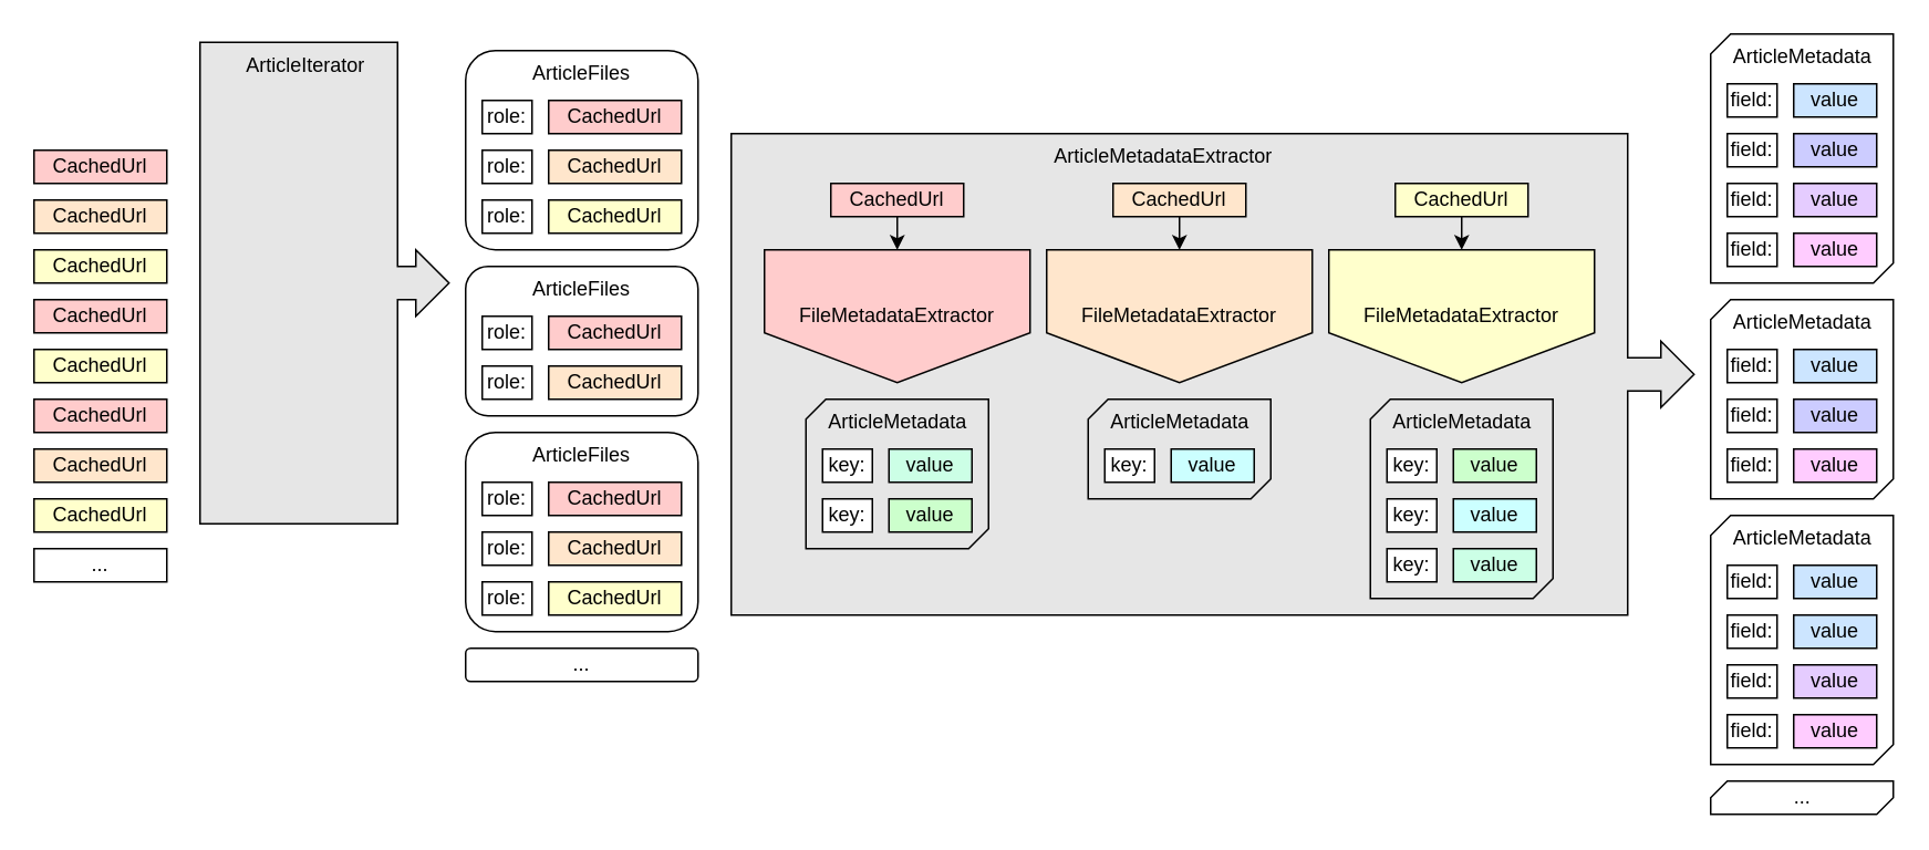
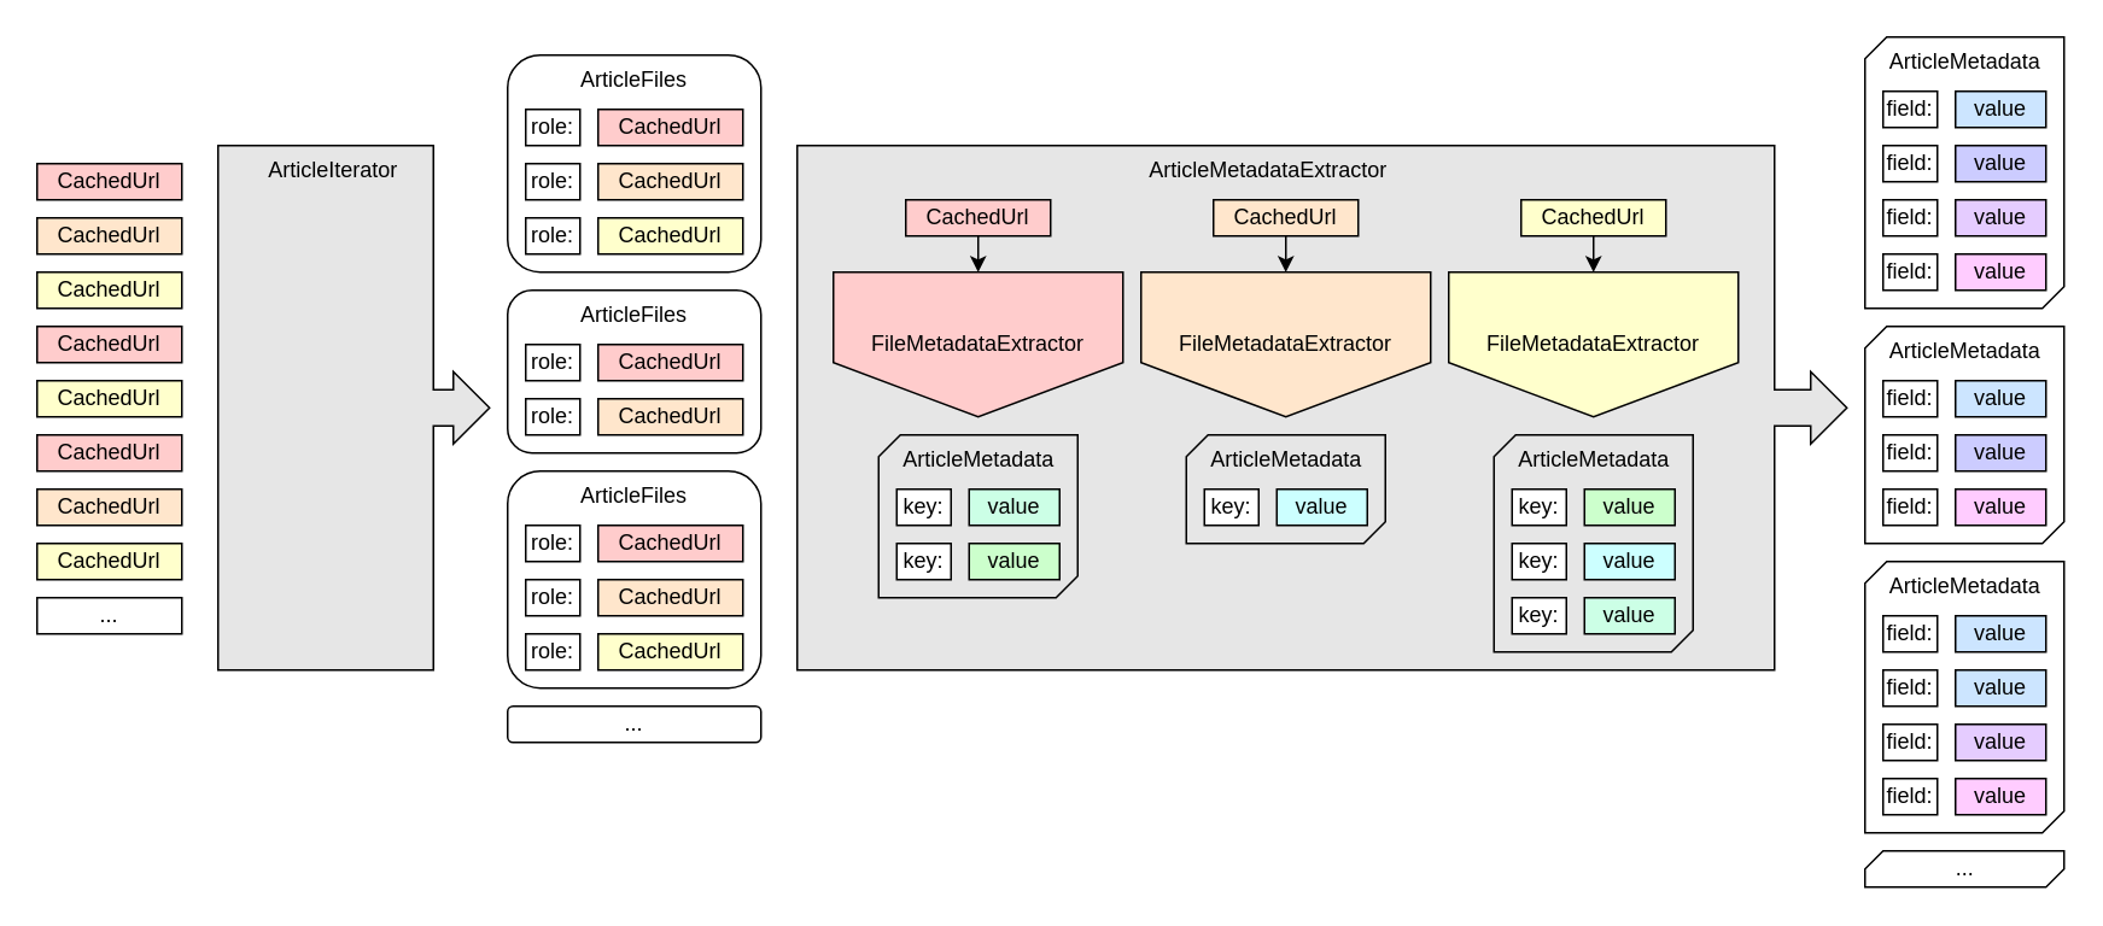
  <mxCell id="0" />
  <mxCell id="1" parent="0" />
  <mxCell id="2" value="" style="group" vertex="1" connectable="0" parent="1"><mxGeometry x="20" y="90" width="80" height="260" as="geometry" /></mxCell>
  <mxCell id="3" value="CachedUrl" style="rounded=0;whiteSpace=wrap;html=1;fillColor=#FFCCCC;" vertex="1" parent="2"><mxGeometry width="80" height="20" as="geometry" /></mxCell>
  <mxCell id="4" value="CachedUrl" style="rounded=0;whiteSpace=wrap;html=1;fillColor=#FFE6CC;" vertex="1" parent="2"><mxGeometry y="30" width="80" height="20" as="geometry" /></mxCell>
  <mxCell id="5" value="CachedUrl" style="rounded=0;whiteSpace=wrap;html=1;fillColor=#FFFFCC;" vertex="1" parent="2"><mxGeometry y="60" width="80" height="20" as="geometry" /></mxCell>
  <mxCell id="6" value="CachedUrl" style="rounded=0;whiteSpace=wrap;html=1;fillColor=#FFCCCC;" vertex="1" parent="2"><mxGeometry y="90" width="80" height="20" as="geometry" /></mxCell>
  <mxCell id="7" value="CachedUrl" style="rounded=0;whiteSpace=wrap;html=1;fillColor=#FFFFCC;" vertex="1" parent="2"><mxGeometry y="120" width="80" height="20" as="geometry" /></mxCell>
  <mxCell id="8" value="CachedUrl" style="rounded=0;whiteSpace=wrap;html=1;fillColor=#FFCCCC;" vertex="1" parent="2"><mxGeometry y="150" width="80" height="20" as="geometry" /></mxCell>
  <mxCell id="9" value="CachedUrl" style="rounded=0;whiteSpace=wrap;html=1;fillColor=#FFE6CC;" vertex="1" parent="2"><mxGeometry y="180" width="80" height="20" as="geometry" /></mxCell>
  <mxCell id="10" value="CachedUrl" style="rounded=0;whiteSpace=wrap;html=1;fillColor=#FFFFCC;" vertex="1" parent="2"><mxGeometry y="210" width="80" height="20" as="geometry" /></mxCell>
  <mxCell id="11" value="..." style="rounded=0;whiteSpace=wrap;html=1;fillColor=none;" vertex="1" parent="2"><mxGeometry y="240" width="80" height="20" as="geometry" /></mxCell>
  <mxCell id="12" value="" style="group" vertex="1" connectable="0" parent="1"><mxGeometry x="280" y="30" width="140" height="380" as="geometry" /></mxCell>
  <mxCell id="13" value="ArticleFiles" style="rounded=1;whiteSpace=wrap;html=1;fillColor=none;verticalAlign=top;" vertex="1" parent="12"><mxGeometry width="140" height="120" as="geometry" /></mxCell>
  <mxCell id="14" value="role:" style="rounded=0;whiteSpace=wrap;html=1;fillColor=none;" vertex="1" parent="12"><mxGeometry x="10" y="30" width="30" height="20" as="geometry" /></mxCell>
  <mxCell id="15" value="CachedUrl" style="rounded=0;whiteSpace=wrap;html=1;fillColor=#FFCCCC;" vertex="1" parent="12"><mxGeometry x="50" y="30" width="80" height="20" as="geometry" /></mxCell>
  <mxCell id="16" value="CachedUrl" style="rounded=0;whiteSpace=wrap;html=1;fillColor=#FFE6CC;" vertex="1" parent="12"><mxGeometry x="50" y="60" width="80" height="20" as="geometry" /></mxCell>
  <mxCell id="17" value="CachedUrl" style="rounded=0;whiteSpace=wrap;html=1;fillColor=#FFFFCC;" vertex="1" parent="12"><mxGeometry x="50" y="90" width="80" height="20" as="geometry" /></mxCell>
  <mxCell id="18" value="role:" style="rounded=0;whiteSpace=wrap;html=1;fillColor=none;" vertex="1" parent="12"><mxGeometry x="10" y="60" width="30" height="20" as="geometry" /></mxCell>
  <mxCell id="19" value="role:" style="rounded=0;whiteSpace=wrap;html=1;fillColor=none;" vertex="1" parent="12"><mxGeometry x="10" y="90" width="30" height="20" as="geometry" /></mxCell>
  <mxCell id="20" value="ArticleFiles" style="rounded=1;whiteSpace=wrap;html=1;fillColor=none;verticalAlign=top;" vertex="1" parent="12"><mxGeometry y="130" width="140" height="90" as="geometry" /></mxCell>
  <mxCell id="21" value="role:" style="rounded=0;whiteSpace=wrap;html=1;fillColor=none;" vertex="1" parent="12"><mxGeometry x="10" y="160" width="30" height="20" as="geometry" /></mxCell>
  <mxCell id="22" value="CachedUrl" style="rounded=0;whiteSpace=wrap;html=1;fillColor=#FFCCCC;" vertex="1" parent="12"><mxGeometry x="50" y="160" width="80" height="20" as="geometry" /></mxCell>
  <mxCell id="23" value="CachedUrl" style="rounded=0;whiteSpace=wrap;html=1;fillColor=#FFE6CC;" vertex="1" parent="12"><mxGeometry x="50" y="190" width="80" height="20" as="geometry" /></mxCell>
  <mxCell id="24" value="role:" style="rounded=0;whiteSpace=wrap;html=1;fillColor=none;" vertex="1" parent="12"><mxGeometry x="10" y="190" width="30" height="20" as="geometry" /></mxCell>
  <mxCell id="25" value="ArticleFiles" style="rounded=1;whiteSpace=wrap;html=1;fillColor=none;verticalAlign=top;" vertex="1" parent="12"><mxGeometry y="230" width="140" height="120" as="geometry" /></mxCell>
  <mxCell id="26" value="role:" style="rounded=0;whiteSpace=wrap;html=1;fillColor=none;" vertex="1" parent="12"><mxGeometry x="10" y="260" width="30" height="20" as="geometry" /></mxCell>
  <mxCell id="27" value="CachedUrl" style="rounded=0;whiteSpace=wrap;html=1;fillColor=#FFCCCC;" vertex="1" parent="12"><mxGeometry x="50" y="260" width="80" height="20" as="geometry" /></mxCell>
  <mxCell id="28" value="CachedUrl" style="rounded=0;whiteSpace=wrap;html=1;fillColor=#FFE6CC;" vertex="1" parent="12"><mxGeometry x="50" y="290" width="80" height="20" as="geometry" /></mxCell>
  <mxCell id="29" value="CachedUrl" style="rounded=0;whiteSpace=wrap;html=1;fillColor=#FFFFCC;" vertex="1" parent="12"><mxGeometry x="50" y="320" width="80" height="20" as="geometry" /></mxCell>
  <mxCell id="30" value="role:" style="rounded=0;whiteSpace=wrap;html=1;fillColor=none;" vertex="1" parent="12"><mxGeometry x="10" y="290" width="30" height="20" as="geometry" /></mxCell>
  <mxCell id="31" value="role:" style="rounded=0;whiteSpace=wrap;html=1;fillColor=none;" vertex="1" parent="12"><mxGeometry x="10" y="320" width="30" height="20" as="geometry" /></mxCell>
  <mxCell id="32" value="..." style="rounded=1;whiteSpace=wrap;html=1;fillColor=none;" vertex="1" parent="12"><mxGeometry y="360" width="140" height="20" as="geometry" /></mxCell>
- <mxCell id="33" value="ArticleIterator&amp;nbsp; &amp;nbsp; &amp;nbsp; &amp;nbsp;" style="html=1;shadow=0;dashed=0;align=center;verticalAlign=top;shape=mxgraph.arrows2.calloutArrow;dy=10;dx=20;notch=119;arrowHead=10;fillColor=#E6E6E6;" vertex="1" parent="1"><mxGeometry x="120" y="25" width="150" height="290" as="geometry" /></mxCell>
+ <mxCell id="33" value="ArticleIterator&amp;nbsp; &amp;nbsp; &amp;nbsp; &amp;nbsp;" style="html=1;shadow=0;dashed=0;align=center;verticalAlign=top;shape=mxgraph.arrows2.calloutArrow;dy=10;dx=20;notch=119;arrowHead=10;fillColor=#E6E6E6;" vertex="1" parent="1"><mxGeometry x="120" y="80" width="150" height="290" as="geometry" /></mxCell>
  <mxCell id="34" value="" style="group" vertex="1" connectable="0" parent="1"><mxGeometry x="440" y="80" width="580" height="290" as="geometry" /></mxCell>
  <mxCell id="35" value="ArticleMetadataExtractor&amp;nbsp; &amp;nbsp; &amp;nbsp; &amp;nbsp; &amp;nbsp; &amp;nbsp; &amp;nbsp; &amp;nbsp; &amp;nbsp;&amp;nbsp;" style="html=1;shadow=0;dashed=0;align=center;verticalAlign=top;shape=mxgraph.arrows2.calloutArrow;dy=10;dx=20;notch=540;arrowHead=10;fillColor=#E6E6E6;" vertex="1" parent="34"><mxGeometry width="580" height="290" as="geometry" /></mxCell>
  <mxCell id="36" value="CachedUrl" style="rounded=0;whiteSpace=wrap;html=1;fillColor=#FFCCCC;" vertex="1" parent="34"><mxGeometry x="60" y="30" width="80" height="20" as="geometry" /></mxCell>
  <mxCell id="37" value="FileMetadataExtractor" style="shape=offPageConnector;whiteSpace=wrap;html=1;fillColor=#FFCCCC;" vertex="1" parent="34"><mxGeometry x="20" y="70" width="160" height="80" as="geometry" /></mxCell>
  <mxCell id="38" style="edgeStyle=orthogonalEdgeStyle;rounded=0;orthogonalLoop=1;jettySize=auto;html=1;exitX=0.5;exitY=1;exitDx=0;exitDy=0;entryX=0.5;entryY=0;entryDx=0;entryDy=0;" edge="1" parent="34" source="36" target="37"><mxGeometry relative="1" as="geometry" /></mxCell>
  <mxCell id="39" value="ArticleMetadata" style="verticalLabelPosition=middle;verticalAlign=top;html=1;shape=mxgraph.basic.diag_snip_rect;dx=6;fillColor=none;labelPosition=center;align=center;" vertex="1" parent="34"><mxGeometry x="45" y="160" width="110" height="90" as="geometry" /></mxCell>
  <mxCell id="40" value="key:" style="rounded=0;whiteSpace=wrap;html=1;fillColor=#FFFFFF;" vertex="1" parent="34"><mxGeometry x="55" y="190" width="30" height="20" as="geometry" /></mxCell>
  <mxCell id="41" value="value" style="rounded=0;whiteSpace=wrap;html=1;fillColor=#CCFFE6;" vertex="1" parent="34"><mxGeometry x="95" y="190" width="50" height="20" as="geometry" /></mxCell>
  <mxCell id="42" value="key:" style="rounded=0;whiteSpace=wrap;html=1;fillColor=#FFFFFF;" vertex="1" parent="34"><mxGeometry x="55" y="220" width="30" height="20" as="geometry" /></mxCell>
  <mxCell id="43" value="value" style="rounded=0;whiteSpace=wrap;html=1;fillColor=#CCFFCC;" vertex="1" parent="34"><mxGeometry x="95" y="220" width="50" height="20" as="geometry" /></mxCell>
  <mxCell id="44" value="CachedUrl" style="rounded=0;whiteSpace=wrap;html=1;fillColor=#FFE6CC;" vertex="1" parent="34"><mxGeometry x="230" y="30" width="80" height="20" as="geometry" /></mxCell>
  <mxCell id="45" value="FileMetadataExtractor" style="shape=offPageConnector;whiteSpace=wrap;html=1;fillColor=#FFE6CC;" vertex="1" parent="34"><mxGeometry x="190" y="70" width="160" height="80" as="geometry" /></mxCell>
  <mxCell id="46" style="edgeStyle=orthogonalEdgeStyle;rounded=0;orthogonalLoop=1;jettySize=auto;html=1;exitX=0.5;exitY=1;exitDx=0;exitDy=0;entryX=0.5;entryY=0;entryDx=0;entryDy=0;" edge="1" parent="34" source="44" target="45"><mxGeometry relative="1" as="geometry" /></mxCell>
  <mxCell id="47" value="ArticleMetadata" style="verticalLabelPosition=middle;verticalAlign=top;html=1;shape=mxgraph.basic.diag_snip_rect;dx=6;fillColor=none;labelPosition=center;align=center;" vertex="1" parent="34"><mxGeometry x="215" y="160" width="110" height="60" as="geometry" /></mxCell>
  <mxCell id="48" value="key:" style="rounded=0;whiteSpace=wrap;html=1;fillColor=#FFFFFF;" vertex="1" parent="34"><mxGeometry x="225" y="190" width="30" height="20" as="geometry" /></mxCell>
  <mxCell id="49" value="CachedUrl" style="rounded=0;whiteSpace=wrap;html=1;fillColor=#FFFFCC;" vertex="1" parent="34"><mxGeometry x="400" y="30" width="80" height="20" as="geometry" /></mxCell>
  <mxCell id="50" value="FileMetadataExtractor" style="shape=offPageConnector;whiteSpace=wrap;html=1;fillColor=#FFFFCC;" vertex="1" parent="34"><mxGeometry x="360" y="70" width="160" height="80" as="geometry" /></mxCell>
  <mxCell id="51" style="edgeStyle=orthogonalEdgeStyle;rounded=0;orthogonalLoop=1;jettySize=auto;html=1;exitX=0.5;exitY=1;exitDx=0;exitDy=0;entryX=0.5;entryY=0;entryDx=0;entryDy=0;" edge="1" parent="34" source="49" target="50"><mxGeometry relative="1" as="geometry" /></mxCell>
  <mxCell id="52" value="ArticleMetadata" style="verticalLabelPosition=middle;verticalAlign=top;html=1;shape=mxgraph.basic.diag_snip_rect;dx=6;fillColor=none;labelPosition=center;align=center;" vertex="1" parent="34"><mxGeometry x="385" y="160" width="110" height="120" as="geometry" /></mxCell>
  <mxCell id="53" value="key:" style="rounded=0;whiteSpace=wrap;html=1;fillColor=#FFFFFF;" vertex="1" parent="34"><mxGeometry x="395" y="190" width="30" height="20" as="geometry" /></mxCell>
  <mxCell id="54" value="value" style="rounded=0;whiteSpace=wrap;html=1;fillColor=#CCFFCC;" vertex="1" parent="34"><mxGeometry x="435" y="190" width="50" height="20" as="geometry" /></mxCell>
  <mxCell id="55" value="key:" style="rounded=0;whiteSpace=wrap;html=1;fillColor=#FFFFFF;" vertex="1" parent="34"><mxGeometry x="395" y="220" width="30" height="20" as="geometry" /></mxCell>
  <mxCell id="56" value="value" style="rounded=0;whiteSpace=wrap;html=1;fillColor=#CCFFFF;" vertex="1" parent="34"><mxGeometry x="435" y="220" width="50" height="20" as="geometry" /></mxCell>
  <mxCell id="57" value="value" style="rounded=0;whiteSpace=wrap;html=1;fillColor=#CCFFFF;" vertex="1" parent="34"><mxGeometry x="265" y="190" width="50" height="20" as="geometry" /></mxCell>
  <mxCell id="58" value="key:" style="rounded=0;whiteSpace=wrap;html=1;fillColor=#FFFFFF;" vertex="1" parent="34"><mxGeometry x="395" y="250" width="30" height="20" as="geometry" /></mxCell>
  <mxCell id="59" value="value" style="rounded=0;whiteSpace=wrap;html=1;fillColor=#CCFFE6;" vertex="1" parent="34"><mxGeometry x="435" y="250" width="50" height="20" as="geometry" /></mxCell>
  <mxCell id="60" value="" style="group" vertex="1" connectable="0" parent="1"><mxGeometry x="1030" y="20" width="110" height="470" as="geometry" /></mxCell>
  <mxCell id="61" value="..." style="verticalLabelPosition=middle;verticalAlign=middle;html=1;shape=mxgraph.basic.diag_snip_rect;dx=6;fillColor=none;labelPosition=center;align=center;" vertex="1" parent="60"><mxGeometry y="450" width="110" height="20" as="geometry" /></mxCell>
  <mxCell id="62" value="ArticleMetadata" style="verticalLabelPosition=middle;verticalAlign=top;html=1;shape=mxgraph.basic.diag_snip_rect;dx=6;fillColor=none;labelPosition=center;align=center;" vertex="1" parent="60"><mxGeometry width="110" height="150" as="geometry" /></mxCell>
  <mxCell id="63" value="field:" style="rounded=0;whiteSpace=wrap;html=1;fillColor=none;" vertex="1" parent="60"><mxGeometry x="10" y="30" width="30" height="20" as="geometry" /></mxCell>
  <mxCell id="64" value="value" style="rounded=0;whiteSpace=wrap;html=1;fillColor=#CCE5FF;" vertex="1" parent="60"><mxGeometry x="50" y="30" width="50" height="20" as="geometry" /></mxCell>
  <mxCell id="65" value="value" style="rounded=0;whiteSpace=wrap;html=1;fillColor=#CCCCFF;" vertex="1" parent="60"><mxGeometry x="50" y="60" width="50" height="20" as="geometry" /></mxCell>
  <mxCell id="66" value="value" style="rounded=0;whiteSpace=wrap;html=1;fillColor=#E5CCFF;" vertex="1" parent="60"><mxGeometry x="50" y="90" width="50" height="20" as="geometry" /></mxCell>
  <mxCell id="67" value="value" style="rounded=0;whiteSpace=wrap;html=1;fillColor=#FFCCFF;" vertex="1" parent="60"><mxGeometry x="50" y="120" width="50" height="20" as="geometry" /></mxCell>
  <mxCell id="68" value="ArticleMetadata" style="verticalLabelPosition=middle;verticalAlign=top;html=1;shape=mxgraph.basic.diag_snip_rect;dx=6;fillColor=none;labelPosition=center;align=center;" vertex="1" parent="60"><mxGeometry y="160" width="110" height="120" as="geometry" /></mxCell>
  <mxCell id="69" value="value" style="rounded=0;whiteSpace=wrap;html=1;fillColor=#CCE5FF;" vertex="1" parent="60"><mxGeometry x="50" y="190" width="50" height="20" as="geometry" /></mxCell>
  <mxCell id="70" value="value" style="rounded=0;whiteSpace=wrap;html=1;fillColor=#CCCCFF;" vertex="1" parent="60"><mxGeometry x="50" y="220" width="50" height="20" as="geometry" /></mxCell>
  <mxCell id="71" value="value" style="rounded=0;whiteSpace=wrap;html=1;fillColor=#FFCCFF;" vertex="1" parent="60"><mxGeometry x="50" y="250" width="50" height="20" as="geometry" /></mxCell>
  <mxCell id="72" value="ArticleMetadata" style="verticalLabelPosition=middle;verticalAlign=top;html=1;shape=mxgraph.basic.diag_snip_rect;dx=6;fillColor=none;labelPosition=center;align=center;" vertex="1" parent="60"><mxGeometry y="290" width="110" height="150" as="geometry" /></mxCell>
  <mxCell id="73" value="value" style="rounded=0;whiteSpace=wrap;html=1;fillColor=#CCE5FF;" vertex="1" parent="60"><mxGeometry x="50" y="320" width="50" height="20" as="geometry" /></mxCell>
  <mxCell id="74" value="value" style="rounded=0;whiteSpace=wrap;html=1;fillColor=#E5CCFF;" vertex="1" parent="60"><mxGeometry x="50" y="380" width="50" height="20" as="geometry" /></mxCell>
  <mxCell id="75" value="value" style="rounded=0;whiteSpace=wrap;html=1;fillColor=#FFCCFF;" vertex="1" parent="60"><mxGeometry x="50" y="410" width="50" height="20" as="geometry" /></mxCell>
  <mxCell id="76" value="value" style="rounded=0;whiteSpace=wrap;html=1;fillColor=#CCE5FF;" vertex="1" parent="60"><mxGeometry x="50" y="350" width="50" height="20" as="geometry" /></mxCell>
  <mxCell id="77" value="field:" style="rounded=0;whiteSpace=wrap;html=1;fillColor=none;" vertex="1" parent="60"><mxGeometry x="10" y="60" width="30" height="20" as="geometry" /></mxCell>
  <mxCell id="78" value="field:" style="rounded=0;whiteSpace=wrap;html=1;fillColor=none;" vertex="1" parent="60"><mxGeometry x="10" y="90" width="30" height="20" as="geometry" /></mxCell>
  <mxCell id="79" value="field:" style="rounded=0;whiteSpace=wrap;html=1;fillColor=none;" vertex="1" parent="60"><mxGeometry x="10" y="120" width="30" height="20" as="geometry" /></mxCell>
  <mxCell id="80" value="field:" style="rounded=0;whiteSpace=wrap;html=1;fillColor=none;" vertex="1" parent="60"><mxGeometry x="10" y="190" width="30" height="20" as="geometry" /></mxCell>
  <mxCell id="81" value="field:" style="rounded=0;whiteSpace=wrap;html=1;fillColor=none;" vertex="1" parent="60"><mxGeometry x="10" y="220" width="30" height="20" as="geometry" /></mxCell>
  <mxCell id="82" value="field:" style="rounded=0;whiteSpace=wrap;html=1;fillColor=none;" vertex="1" parent="60"><mxGeometry x="10" y="250" width="30" height="20" as="geometry" /></mxCell>
  <mxCell id="83" value="field:" style="rounded=0;whiteSpace=wrap;html=1;fillColor=none;" vertex="1" parent="60"><mxGeometry x="10" y="320" width="30" height="20" as="geometry" /></mxCell>
  <mxCell id="84" value="field:" style="rounded=0;whiteSpace=wrap;html=1;fillColor=none;" vertex="1" parent="60"><mxGeometry x="10" y="350" width="30" height="20" as="geometry" /></mxCell>
  <mxCell id="85" value="field:" style="rounded=0;whiteSpace=wrap;html=1;fillColor=none;" vertex="1" parent="60"><mxGeometry x="10" y="380" width="30" height="20" as="geometry" /></mxCell>
  <mxCell id="86" value="field:" style="rounded=0;whiteSpace=wrap;html=1;fillColor=none;" vertex="1" parent="60"><mxGeometry x="10" y="410" width="30" height="20" as="geometry" /></mxCell>
